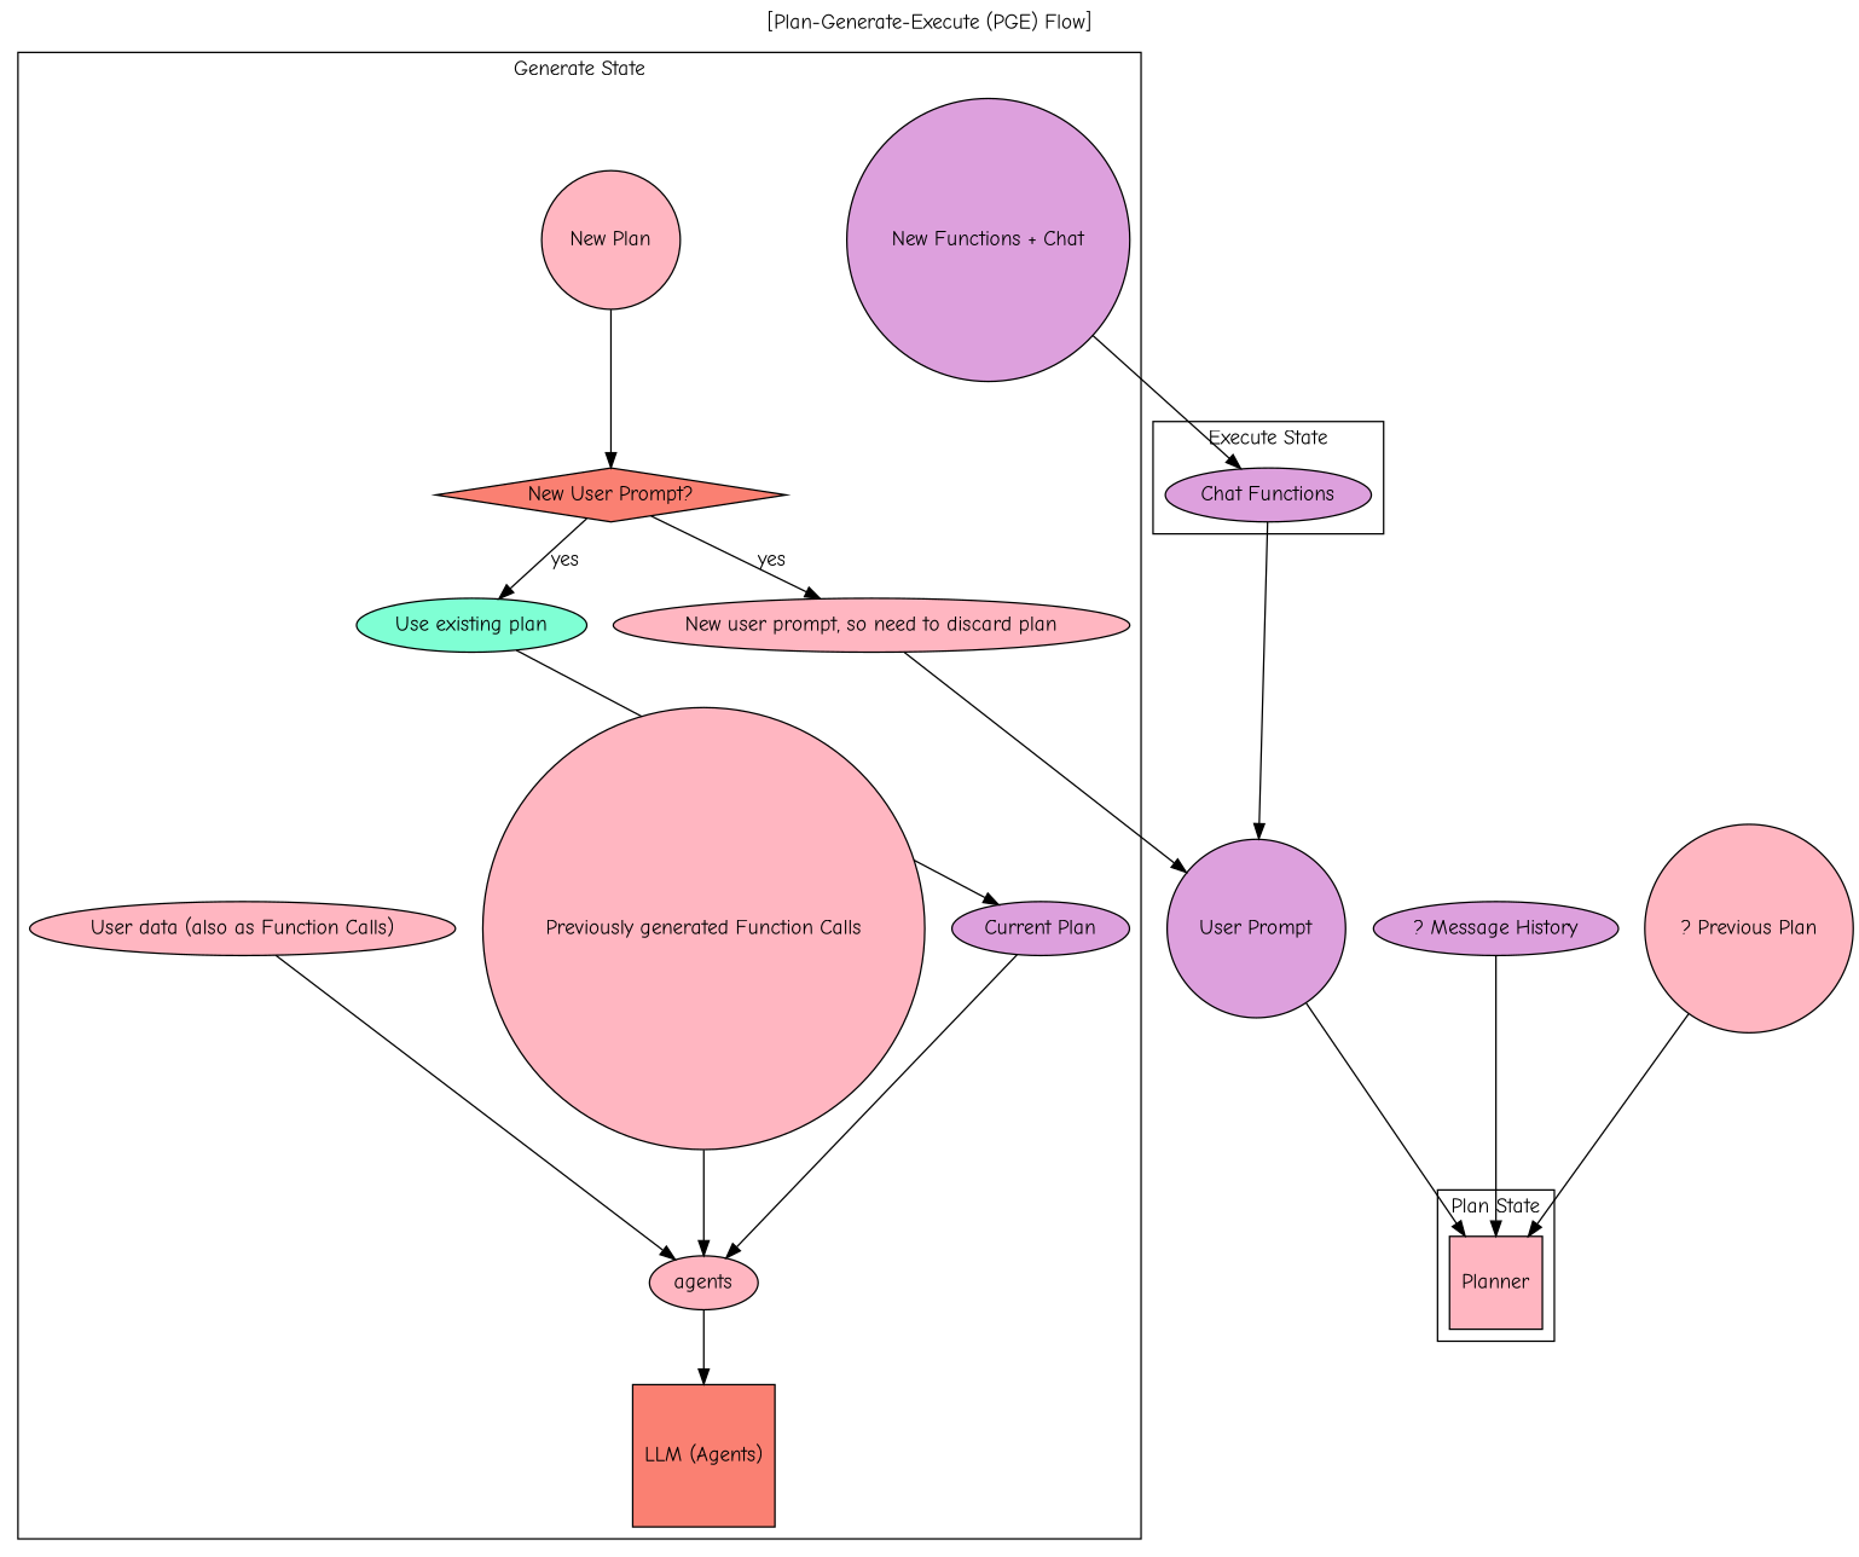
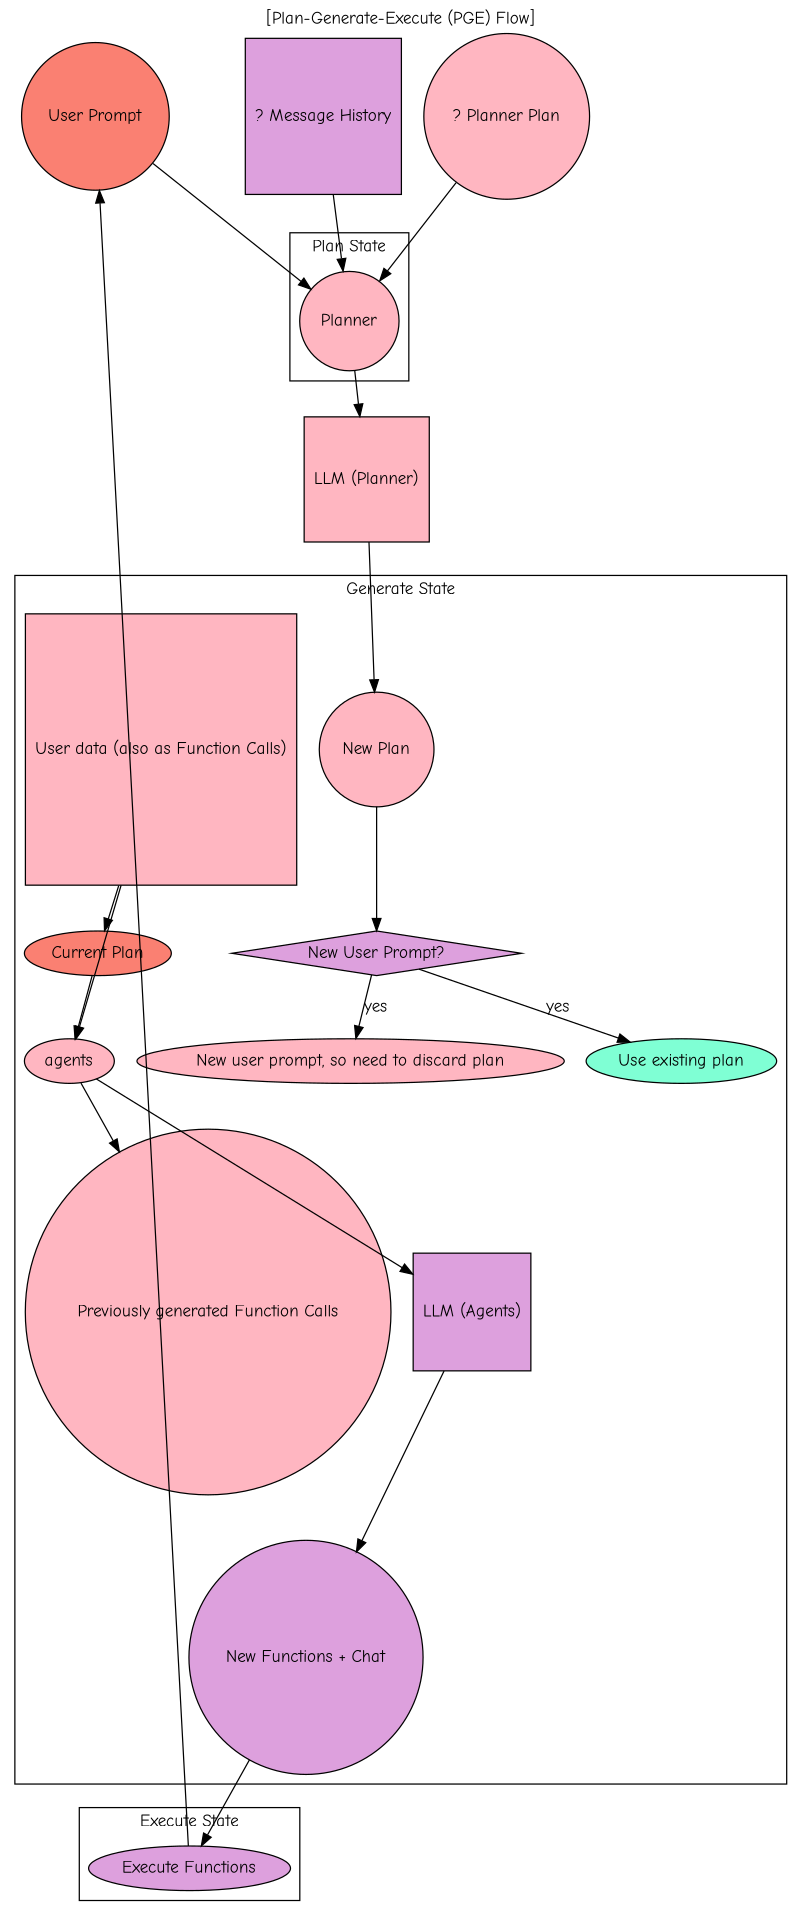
  digraph {
    fontname="Comic Neue"
    label="[Plan-Generate-Execute (PGE) Flow]"
    labelloc=t
    splines=FALSE
    node [fillcolor=lightpink fontname="Comic Neue" style=filled]
    edge [fontname="Comic Neue"]
-   n1 [label=Planner shape=square]
+   n1 [label=Planner shape=circle]
    n2 [label="New Plan" shape=circle]
-   n3 [fillcolor=salmon label="New User Prompt?" shape=diamond]
+   n3 [fillcolor=plum label="New User Prompt?" shape=diamond]
    n4 [label="New user prompt, so need to discard plan"]
    n5 [fillcolor=aquamarine label="Use existing plan"]
    n6 [fillcolor=plum label="New Functions + Chat" shape=circle]
-   n7 [fillcolor=plum label="Current Plan"]
+   n7 [fillcolor=salmon label="Current Plan"]
    agents
    n9 [label="Previously generated Function Calls" shape=circle]
-   n10 [label="User data (also as Function Calls)"]
-   n11 [fillcolor=salmon label="LLM (Agents)" shape=square]
-   n12 [fillcolor=plum label="Chat Functions"]
-   n14 [fillcolor=plum label="User Prompt" shape=circle]
-   n15 [fillcolor=plum label="? Message History" shape=ellipse]
-   n16 [label="? Previous Plan" shape=circle]
+   n10 [label="User data (also as Function Calls)" shape=square]
+   n11 [fillcolor=plum label="LLM (Agents)" shape=square]
+   n12 [fillcolor=plum label="Execute Functions"]
+   n13 [label="LLM (Planner)" shape=square]
+   n14 [fillcolor=salmon label="User Prompt" shape=circle]
+   n15 [fillcolor=plum label="? Message History" shape=square]
+   n16 [label="? Planner Plan" shape=circle]
    subgraph cluster_1 {
      label="Plan State"
      n1
    }
    subgraph cluster_2 {
      label="Generate State"
      n2
      n3
      n4
      n5
      n6
      n7
      agents
      n9
      n10
      n11
    }
    subgraph cluster_3 {
      label="Execute State"
      n12
    }
+   n1 -> n13
    n2 -> n3
    n3 -> n4 [label=yes]
    n3 -> n5 [label=yes]
-   n4 -> n14
-   n5 -> n7
+   n10 -> n7
    n6 -> n12
    n7 -> agents
    agents -> n11
-   n9 -> agents
+   agents -> n9
    n10 -> agents
+   n11 -> n6
    n12 -> n14
+   n13 -> n2
    n14 -> n1
    n15 -> n1
    n16 -> n1
  }
